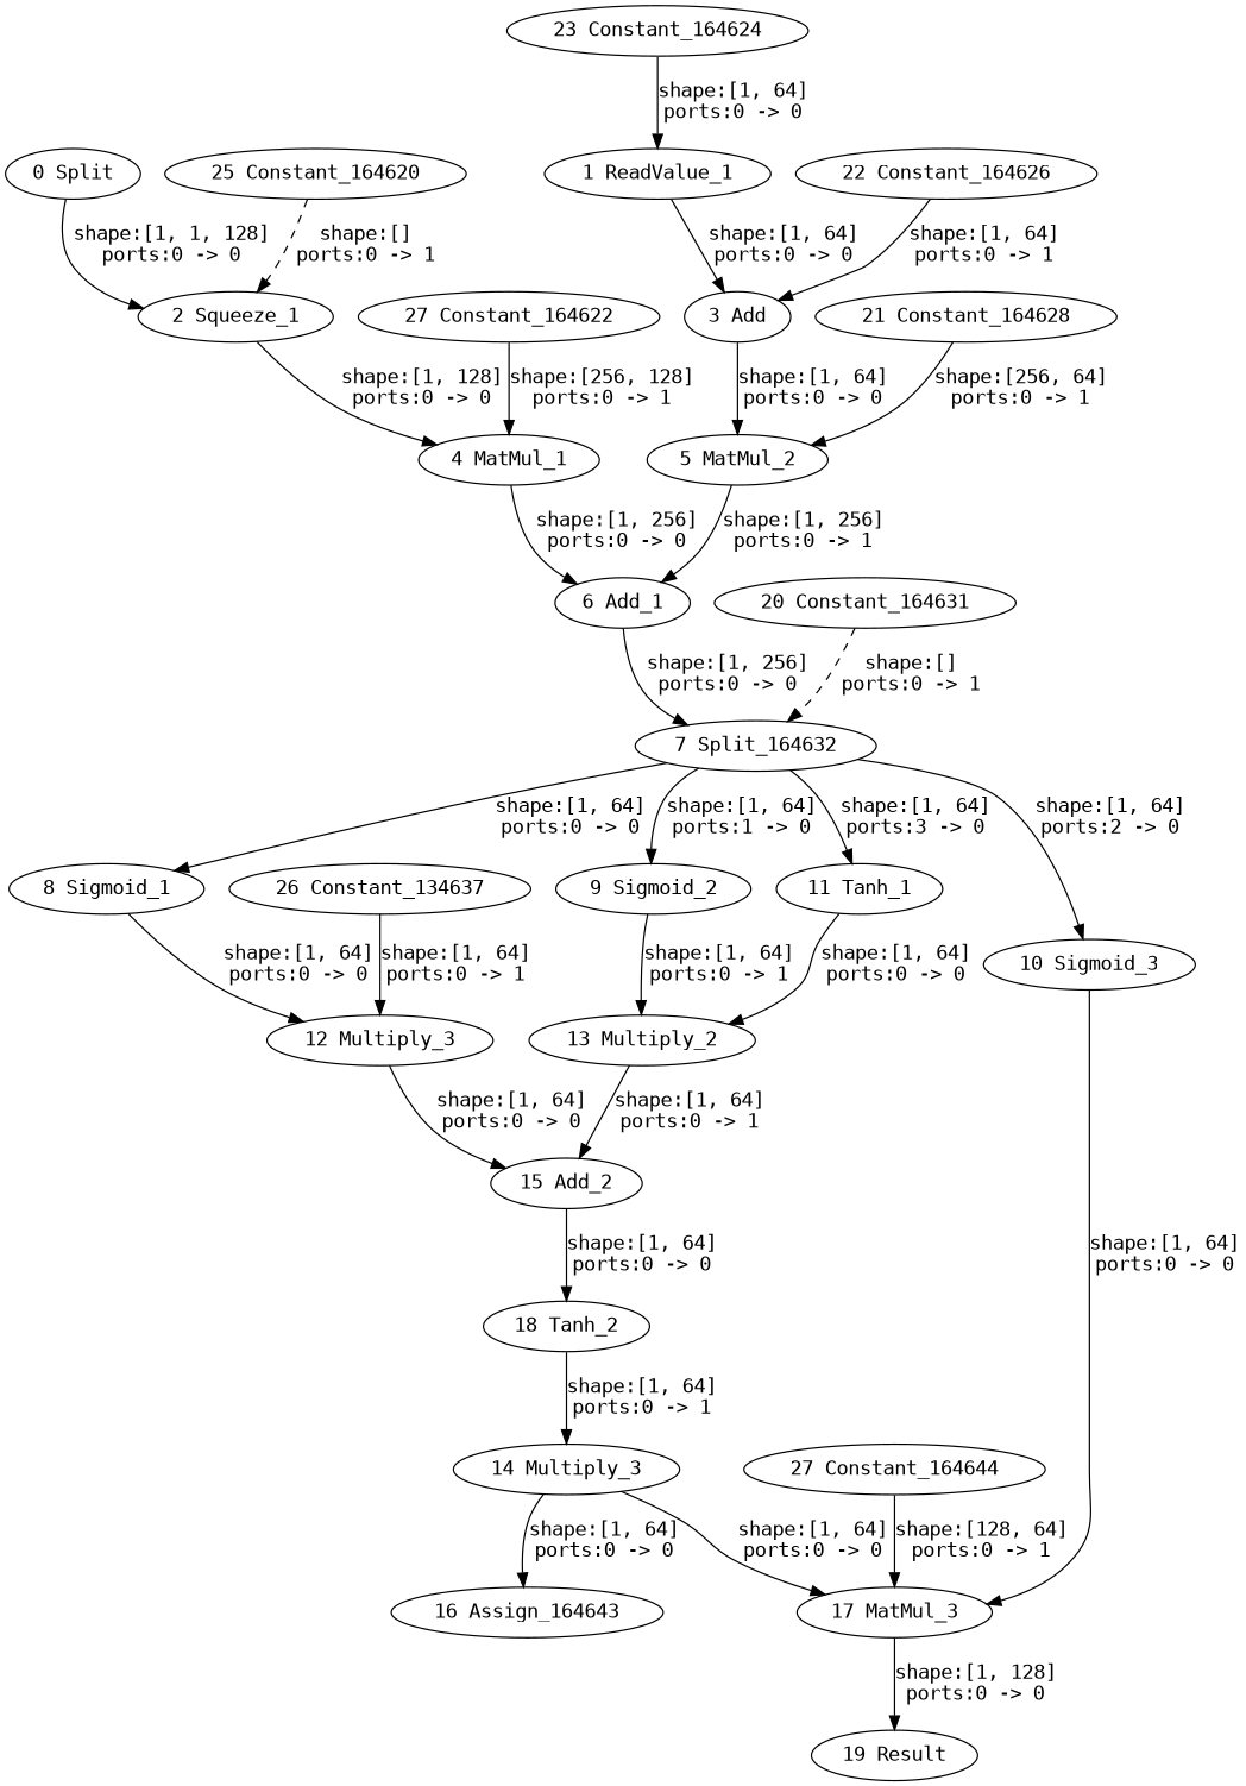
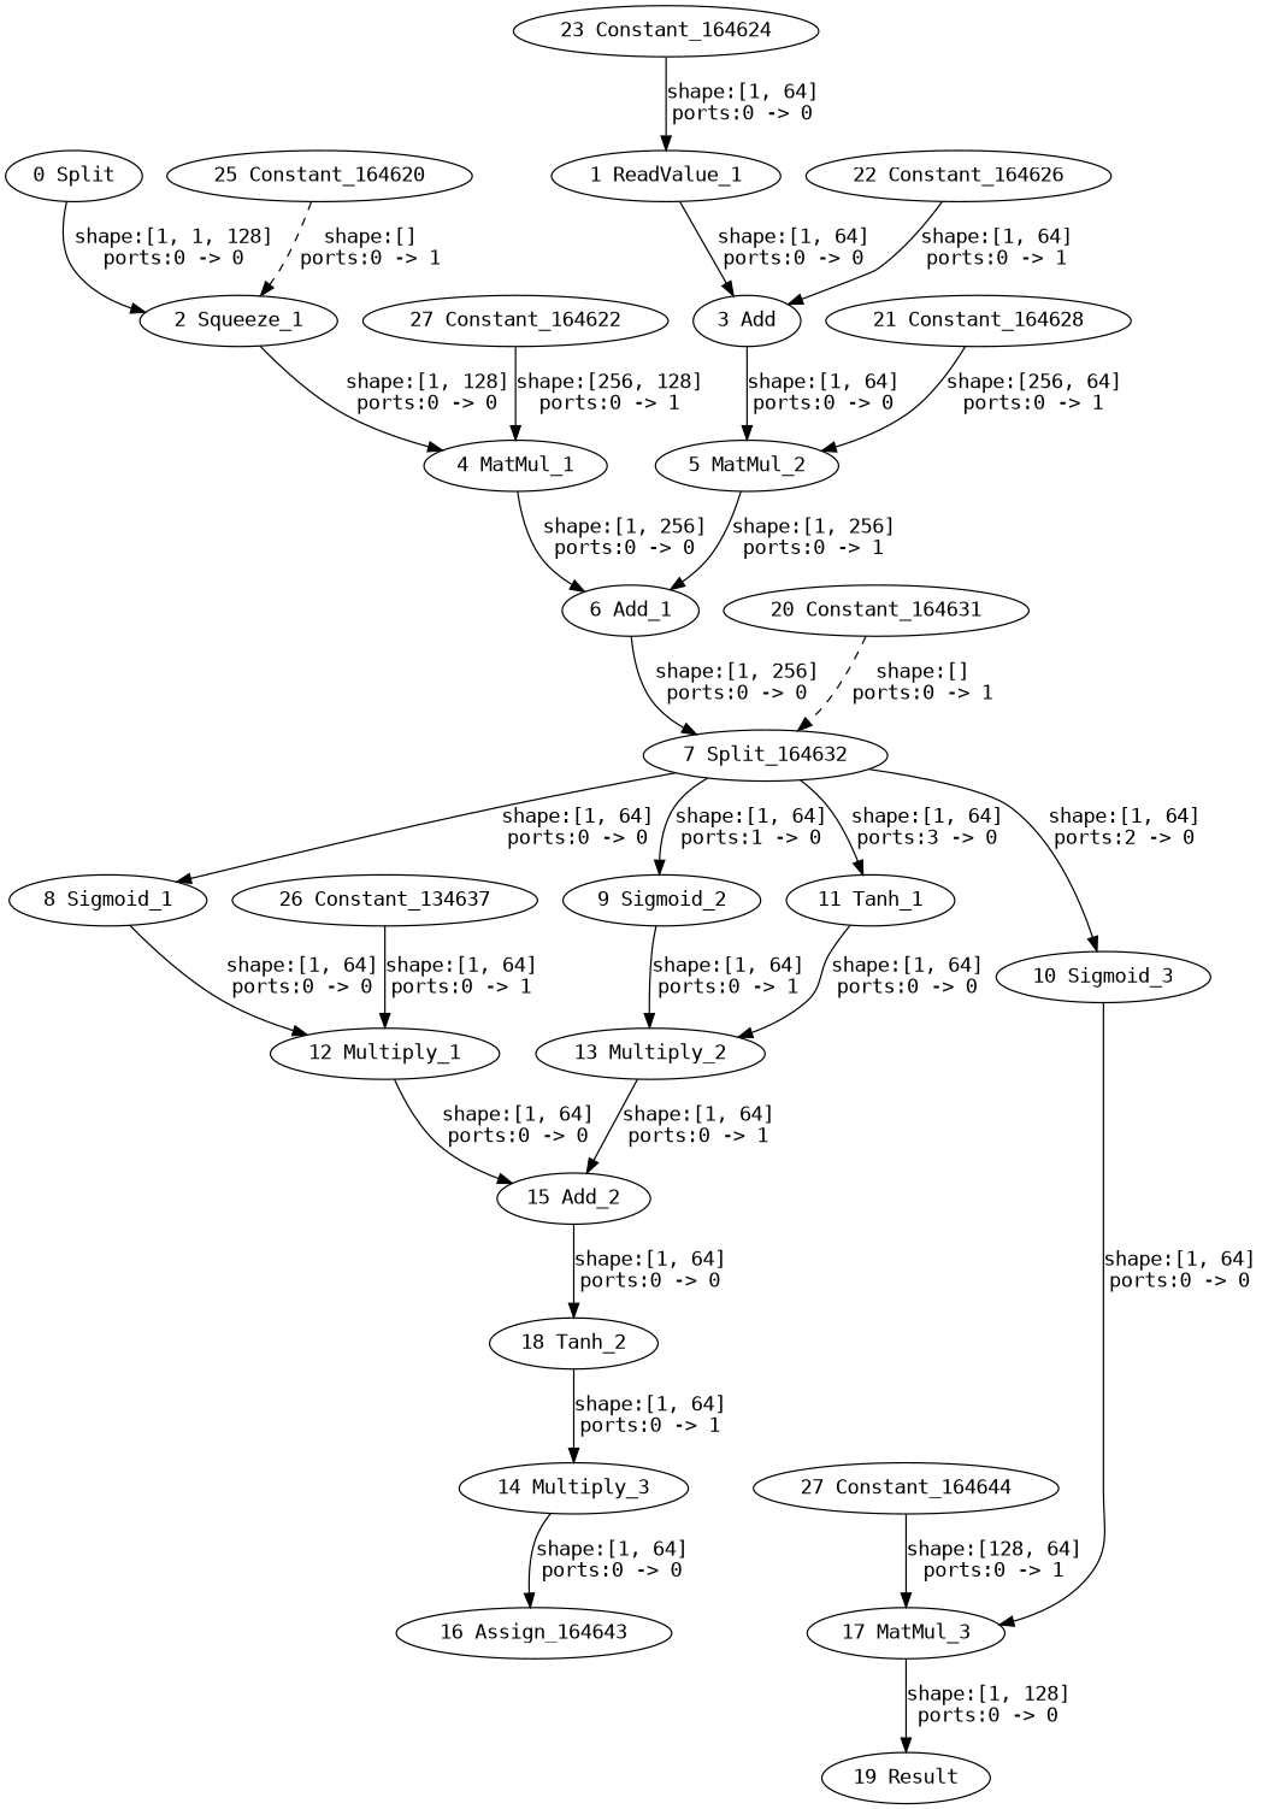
  strict digraph {
    fontname="DejaVu Sans Mono"
    node [fontname="DejaVu Sans Mono" type=Constant]
    edge [fontname="DejaVu Sans Mono" style=solid]
    n1 [label="0 Split" type=Parameter]
    "2 Squeeze_1" [type=Squeeze]
    "4 MatMul_1" [type=MatMul]
    "1 ReadValue_1" [type=ReadValue]
    "3 Add" [type=Add]
    "5 MatMul_2" [type=MatMul]
    "6 Add_1" [type=Add]
    "7 Split_164632" [type=Split]
    "8 Sigmoid_1" [type=Sigmoid]
    "9 Sigmoid_2" [type=Sigmoid]
    "10 Sigmoid_3" [type=Sigmoid]
    "11 Tanh_1" [type=Tanh]
-   "12 Multiply_1" [type=Multiply label="12 Multiply_3"]
+   "12 Multiply_1" [type=Multiply]
    "13 Multiply_2" [type=Multiply]
    "17 MatMul_3" [type=MatMul]
    "15 Add_2" [type=Add]
    "14 Multiply_3" [type=Multiply]
    "16 Assign_164643" [type=Assign]
    "18 Tanh_2" [type=Tanh]
    "19 Result" [type=Result]
    "20 Constant_164631"
    "21 Constant_164628"
    "22 Constant_164626"
    "23 Constant_164624"
    n25 [label="27 Constant_164622"]
    "25 Constant_164620"
    n27 [label="26 Constant_134637"]
    "27 Constant_164644"
    n1 -> "2 Squeeze_1" [label="shape:[1, 1, 128]\nports:0 -> 0"]
    "2 Squeeze_1" -> "4 MatMul_1" [label="shape:[1, 128]\nports:0 -> 0"]
    "4 MatMul_1" -> "6 Add_1" [label="shape:[1, 256]\nports:0 -> 0"]
    "1 ReadValue_1" -> "3 Add" [label="shape:[1, 64]\nports:0 -> 0"]
    "3 Add" -> "5 MatMul_2" [label="shape:[1, 64]\nports:0 -> 0"]
    "5 MatMul_2" -> "6 Add_1" [label="shape:[1, 256]\nports:0 -> 1"]
    "6 Add_1" -> "7 Split_164632" [label="shape:[1, 256]\nports:0 -> 0"]
    "7 Split_164632" -> "8 Sigmoid_1" [label="shape:[1, 64]\nports:0 -> 0"]
    "7 Split_164632" -> "9 Sigmoid_2" [label="shape:[1, 64]\nports:1 -> 0"]
    "7 Split_164632" -> "10 Sigmoid_3" [label="shape:[1, 64]\nports:2 -> 0"]
    "7 Split_164632" -> "11 Tanh_1" [label="shape:[1, 64]\nports:3 -> 0"]
    "8 Sigmoid_1" -> "12 Multiply_1" [label="shape:[1, 64]\nports:0 -> 0"]
    "9 Sigmoid_2" -> "13 Multiply_2" [label="shape:[1, 64]\nports:0 -> 1"]
    "10 Sigmoid_3" -> "17 MatMul_3" [label="shape:[1, 64]\nports:0 -> 0"]
    "11 Tanh_1" -> "13 Multiply_2" [label="shape:[1, 64]\nports:0 -> 0"]
    "12 Multiply_1" -> "15 Add_2" [label="shape:[1, 64]\nports:0 -> 0"]
    "13 Multiply_2" -> "15 Add_2" [label="shape:[1, 64]\nports:0 -> 1"]
    "17 MatMul_3" -> "19 Result" [label="shape:[1, 128]\nports:0 -> 0"]
    "15 Add_2" -> "18 Tanh_2" [label="shape:[1, 64]\nports:0 -> 0"]
-   "14 Multiply_3" -> "17 MatMul_3" [label="shape:[1, 64]\nports:0 -> 0"]
    "14 Multiply_3" -> "16 Assign_164643" [label="shape:[1, 64]\nports:0 -> 0"]
    "18 Tanh_2" -> "14 Multiply_3" [label="shape:[1, 64]\nports:0 -> 1"]
    "20 Constant_164631" -> "7 Split_164632" [label="shape:[]\nports:0 -> 1" style=dashed]
    "21 Constant_164628" -> "5 MatMul_2" [label="shape:[256, 64]\nports:0 -> 1"]
    "22 Constant_164626" -> "3 Add" [label="shape:[1, 64]\nports:0 -> 1"]
    "23 Constant_164624" -> "1 ReadValue_1" [label="shape:[1, 64]\nports:0 -> 0"]
    n25 -> "4 MatMul_1" [label="shape:[256, 128]\nports:0 -> 1"]
    "25 Constant_164620" -> "2 Squeeze_1" [label="shape:[]\nports:0 -> 1" style=dashed]
    n27 -> "12 Multiply_1" [label="shape:[1, 64]\nports:0 -> 1"]
    "27 Constant_164644" -> "17 MatMul_3" [label="shape:[128, 64]\nports:0 -> 1"]
  }
